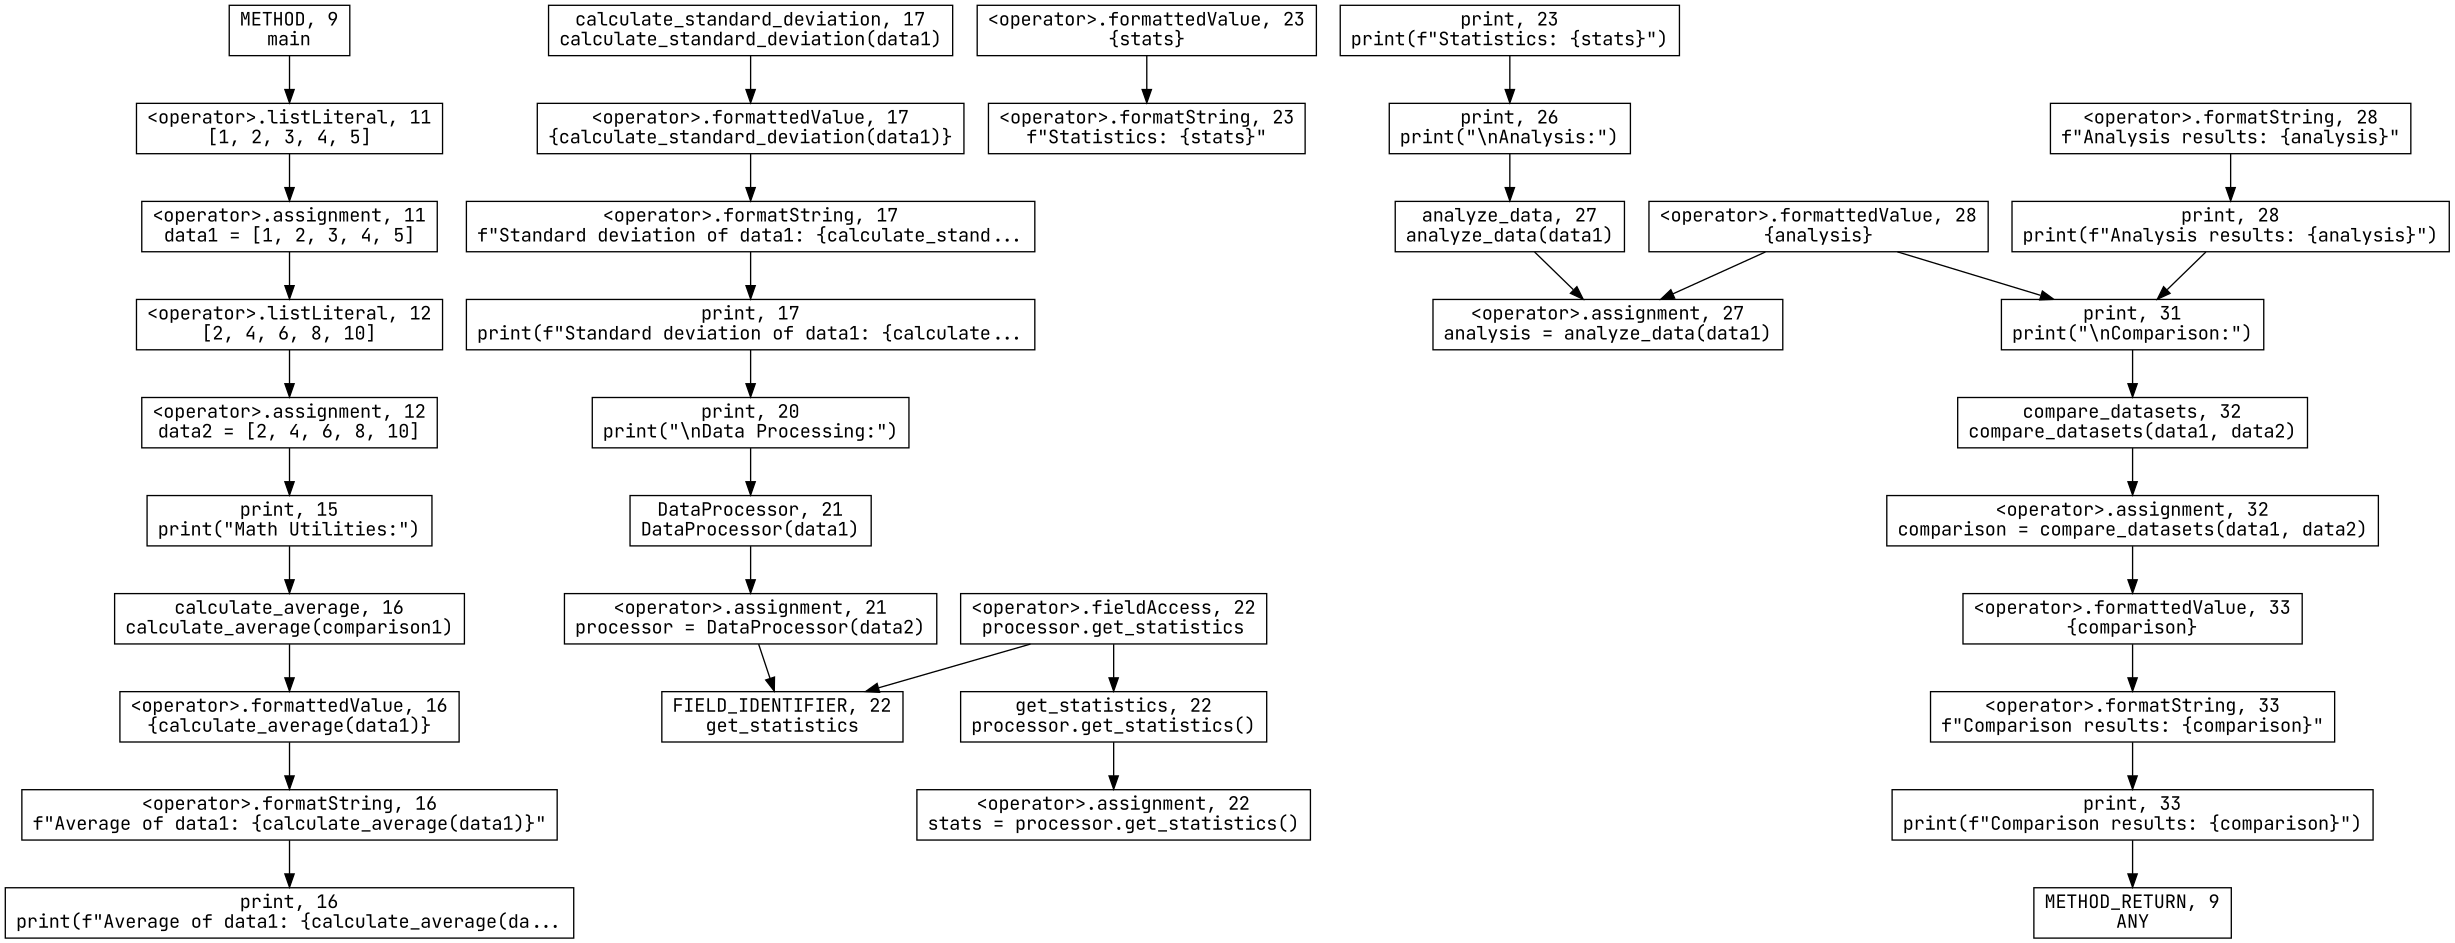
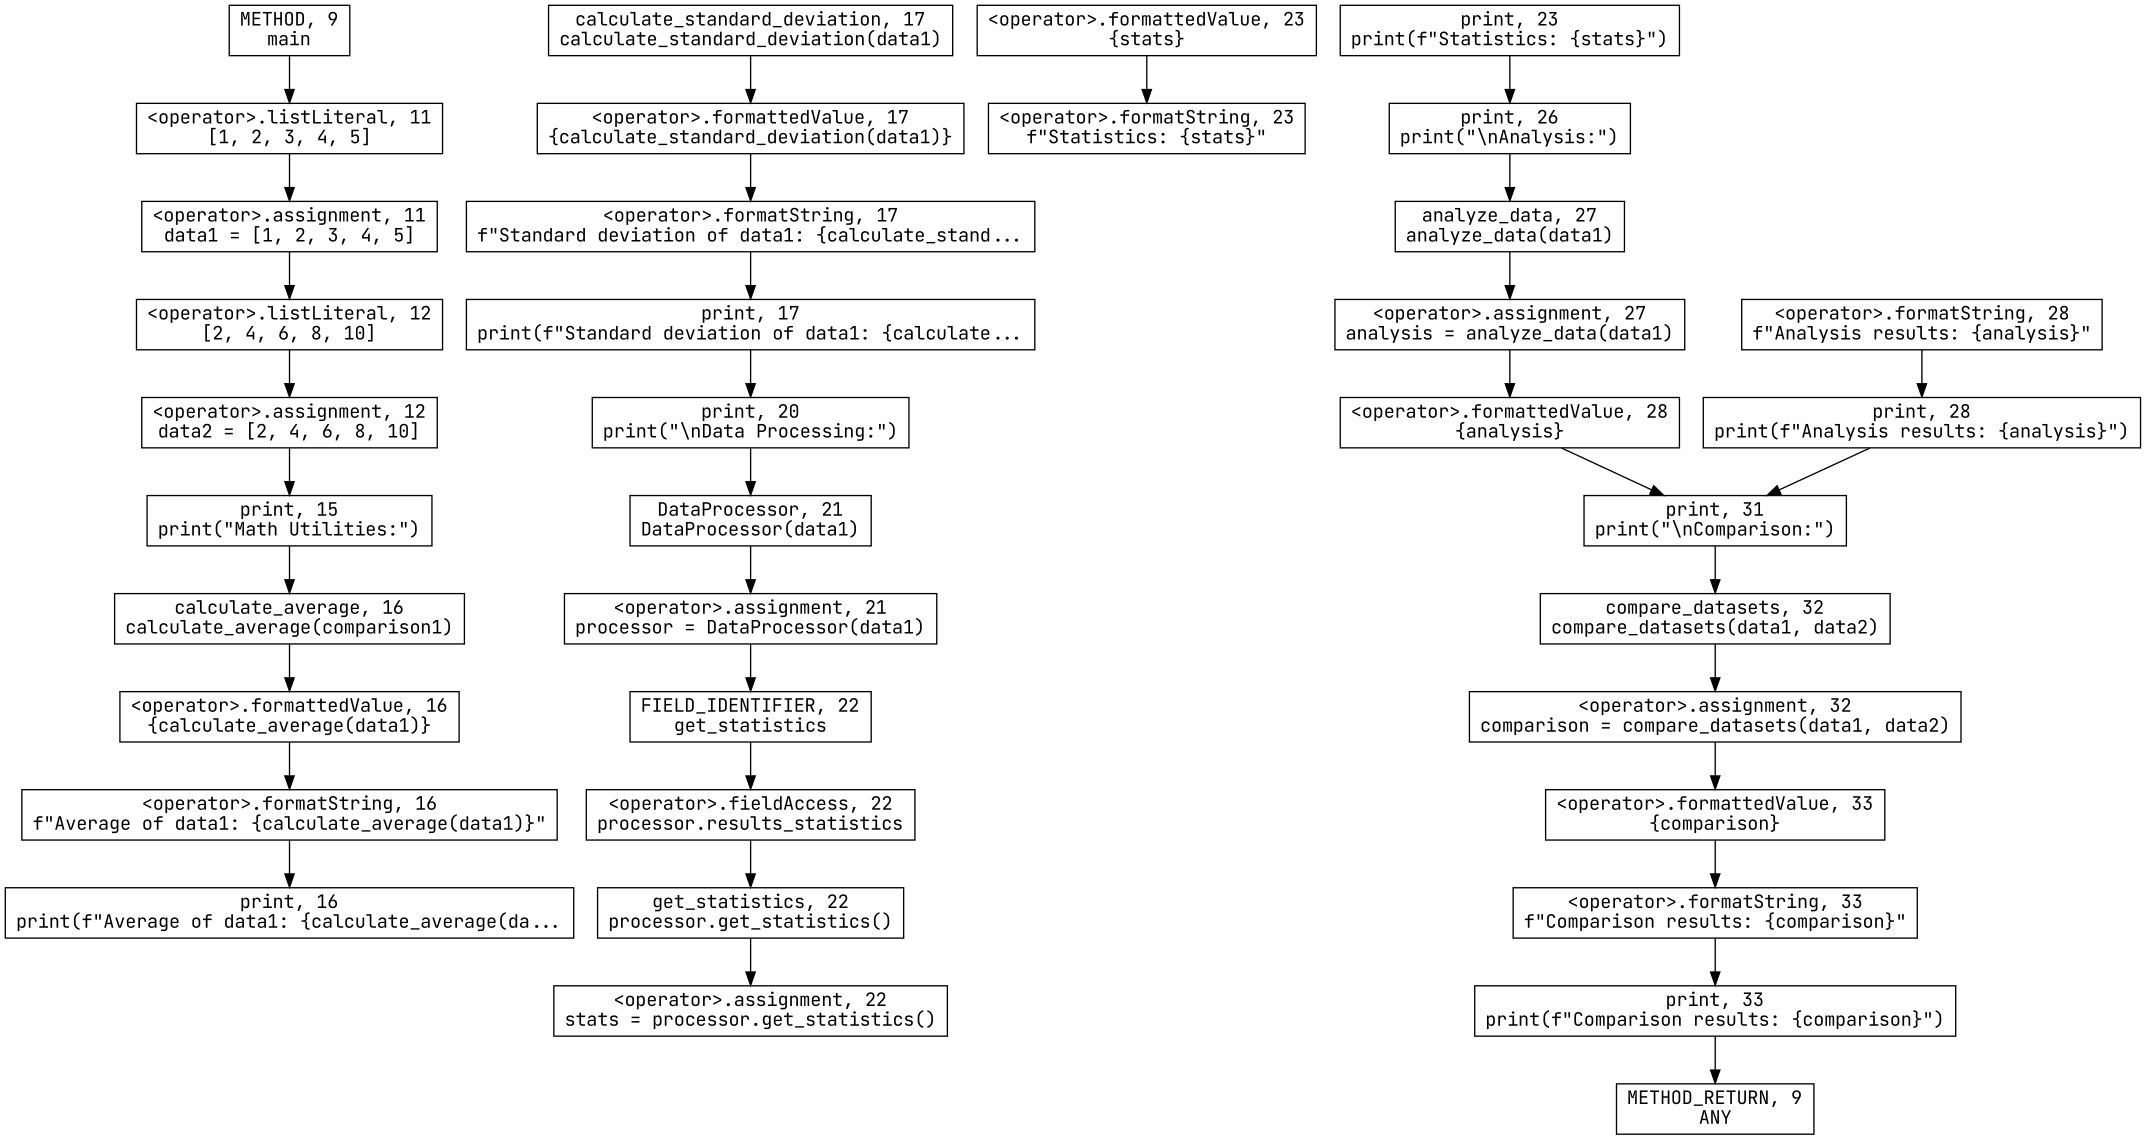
  digraph {
    fontname="JetBrains Mono"
    node [fontname="JetBrains Mono" shape=rect]
    edge [fontname="JetBrains Mono"]
    n1 [label=<&lt;operator&gt;.assignment, 11<BR/>data1 = [1, 2, 3, 4, 5]>]
    n2 [label=<&lt;operator&gt;.listLiteral, 12<BR/>[2, 4, 6, 8, 10]>]
    n3 [label=<&lt;operator&gt;.assignment, 12<BR/>data2 = [2, 4, 6, 8, 10]>]
    n4 [label=<print, 15<BR/>print(&quot;Math Utilities:&quot;)>]
    n5 [label=<calculate_average, 16<BR/>calculate_average(comparison1)>]
    n6 [label=<&lt;operator&gt;.formattedValue, 16<BR/>{calculate_average(data1)}>]
    n7 [label=<print, 16<BR/>print(f&quot;Average of data1: {calculate_average(da...>]
    n8 [label=<calculate_standard_deviation, 17<BR/>calculate_standard_deviation(data1)>]
    n9 [label=<&lt;operator&gt;.formattedValue, 17<BR/>{calculate_standard_deviation(data1)}>]
    n10 [label=<print, 17<BR/>print(f&quot;Standard deviation of data1: {calculate...>]
    n11 [label=<print, 20<BR/>print(&quot;\nData Processing:&quot;)>]
    n12 [label=<DataProcessor, 21<BR/>DataProcessor(data1)>]
-   n13 [label=<&lt;operator&gt;.assignment, 21<BR/>processor = DataProcessor(data2)>]
+   n13 [label=<&lt;operator&gt;.assignment, 21<BR/>processor = DataProcessor(data1)>]
    n14 [label=<FIELD_IDENTIFIER, 22<BR/>get_statistics>]
-   n15 [label=<&lt;operator&gt;.fieldAccess, 22<BR/>processor.get_statistics>]
+   n15 [label=<&lt;operator&gt;.fieldAccess, 22<BR/>processor.results_statistics>]
    n16 [label=<&lt;operator&gt;.assignment, 22<BR/>stats = processor.get_statistics()>]
    n17 [label=<&lt;operator&gt;.formattedValue, 23<BR/>{stats}>]
    n18 [label=<&lt;operator&gt;.formatString, 23<BR/>f&quot;Statistics: {stats}&quot;>]
    n19 [label=<print, 23<BR/>print(f&quot;Statistics: {stats}&quot;)>]
    n20 [label=<print, 26<BR/>print(&quot;\nAnalysis:&quot;)>]
    n21 [label=<analyze_data, 27<BR/>analyze_data(data1)>]
    n22 [label=<&lt;operator&gt;.assignment, 27<BR/>analysis = analyze_data(data1)>]
    n23 [label=<&lt;operator&gt;.formattedValue, 28<BR/>{analysis}>]
    n24 [label=<print, 31<BR/>print(&quot;\nComparison:&quot;)>]
    n25 [label=<print, 28<BR/>print(f&quot;Analysis results: {analysis}&quot;)>]
    n26 [label=<compare_datasets, 32<BR/>compare_datasets(data1, data2)>]
    n27 [label=<&lt;operator&gt;.assignment, 32<BR/>comparison = compare_datasets(data1, data2)>]
    n28 [label=<&lt;operator&gt;.formattedValue, 33<BR/>{comparison}>]
    n29 [label=<&lt;operator&gt;.formatString, 33<BR/>f&quot;Comparison results: {comparison}&quot;>]
    n30 [label=<print, 33<BR/>print(f&quot;Comparison results: {comparison}&quot;)>]
    n31 [label=<METHOD_RETURN, 9<BR/>ANY>]
    n32 [label=<&lt;operator&gt;.listLiteral, 11<BR/>[1, 2, 3, 4, 5]>]
    n33 [label=<&lt;operator&gt;.formatString, 16<BR/>f&quot;Average of data1: {calculate_average(data1)}&quot;>]
    n34 [label=<&lt;operator&gt;.formatString, 17<BR/>f&quot;Standard deviation of data1: {calculate_stand...>]
    n35 [label=<get_statistics, 22<BR/>processor.get_statistics()>]
    n36 [label=<&lt;operator&gt;.formatString, 28<BR/>f&quot;Analysis results: {analysis}&quot;>]
    n37 [label=<METHOD, 9<BR/>main>]
    n1 -> n2
    n2 -> n3
    n3 -> n4
    n4 -> n5
    n5 -> n6
    n6 -> n33
    n8 -> n9
    n9 -> n34
    n10 -> n11
    n11 -> n12
    n12 -> n13
    n13 -> n14
-   n15 -> n14
+   n14 -> n15
    n15 -> n35
    n17 -> n18
    n19 -> n20
    n20 -> n21
    n21 -> n22
-   n23 -> n22
+   n22 -> n23
    n23 -> n24
    n24 -> n26
    n25 -> n24
    n26 -> n27
    n27 -> n28
    n28 -> n29
    n29 -> n30
    n30 -> n31
    n32 -> n1
    n33 -> n7
    n34 -> n10
    n35 -> n16
    n36 -> n25
    n37 -> n32
  }
